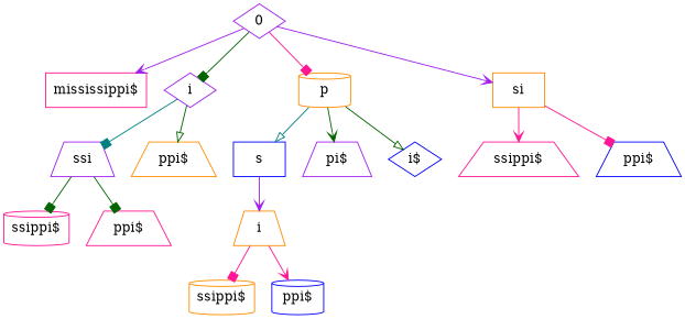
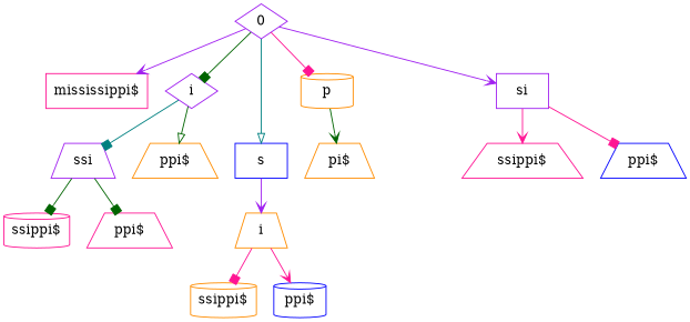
  digraph {
    node [color=darkorange shape=trapezium]
    edge [arrowhead=box color=darkgreen]
    n1 [color=deeppink label="mississippi$\n" shape=box]
    0 [color=purple shape=diamond]
    n3 [color=purple label=i shape=diamond]
    n4 [color=blue label=s shape=box]
    n5 [label=p shape=cylinder]
-   n6 [label=si shape=box]
+   n6 [color=purple label=si shape=box]
    n7 [color=purple label=ssi]
    n8 [label="ppi$\n"]
    n9 [label=i]
-   n10 [color=purple label="pi$\n"]
-   n11 [color=blue label="i$\n" shape=diamond]
+   n10 [label="pi$\n"]
    n12 [color=deeppink label="ssippi$\n" shape=cylinder]
    n13 [color=deeppink label="ppi$\n"]
    n14 [color=deeppink label="ssippi$\n"]
    n15 [color=blue label="ppi$\n"]
    n16 [label="ssippi$\n" shape=cylinder]
    n17 [color=blue label="ppi$\n" shape=cylinder]
    0 -> n1 [arrowhead=vee color=purple]
    0 -> n3
-   n5 -> n4 [arrowhead=onormal color=teal]
+   0 -> n4 [arrowhead=onormal color=teal]
    0 -> n5 [color=deeppink]
    0 -> n6 [arrowhead=vee color=purple]
    n3 -> n7 [color=teal]
    n3 -> n8 [arrowhead=onormal]
    n4 -> n9 [arrowhead=vee color=purple]
    n5 -> n10 [arrowhead=vee]
-   n5 -> n11 [arrowhead=onormal]
    n6 -> n14 [arrowhead=vee color=deeppink]
    n6 -> n15 [color=deeppink]
    n7 -> n12
    n7 -> n13
    n9 -> n16 [color=deeppink]
    n9 -> n17 [arrowhead=vee color=deeppink]
  }
